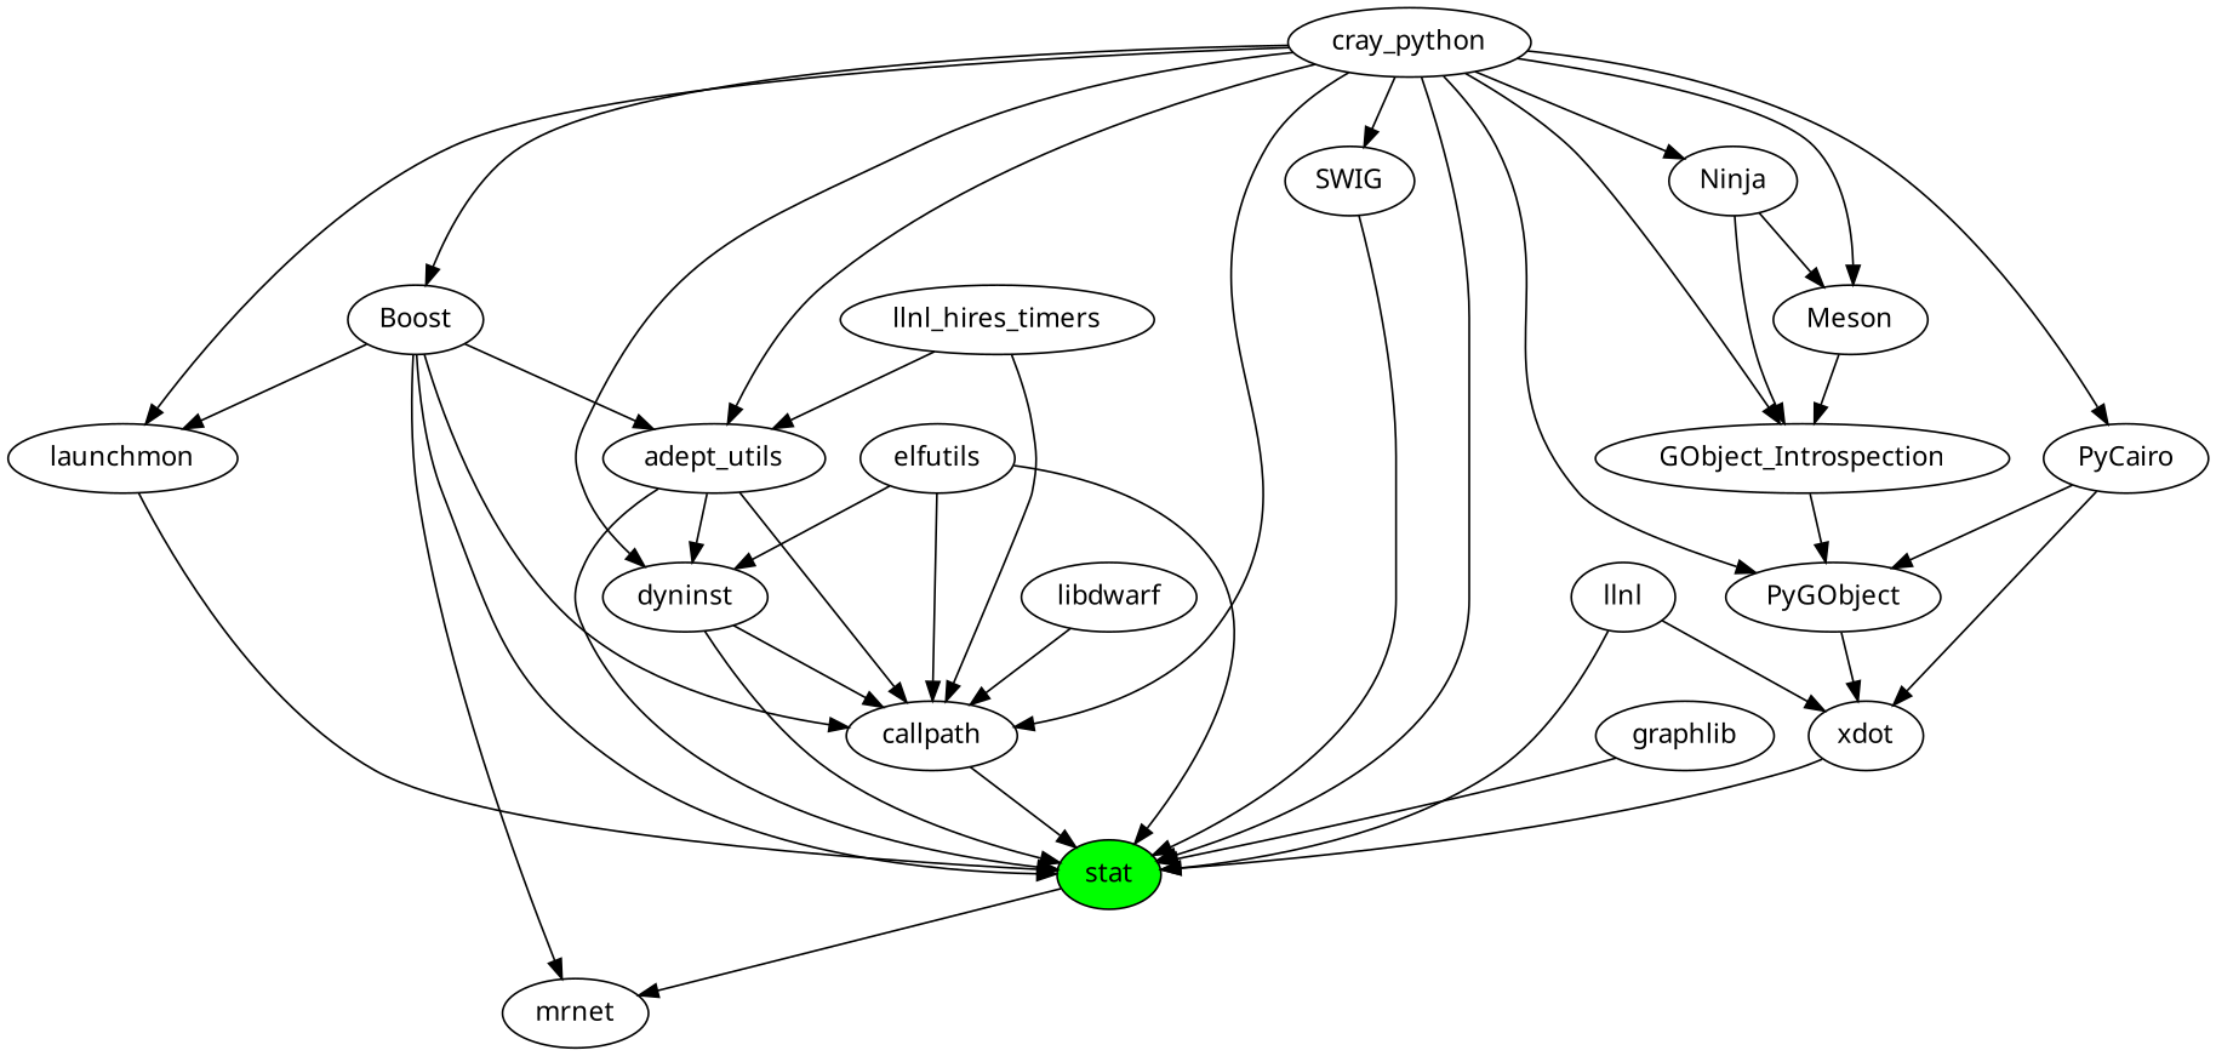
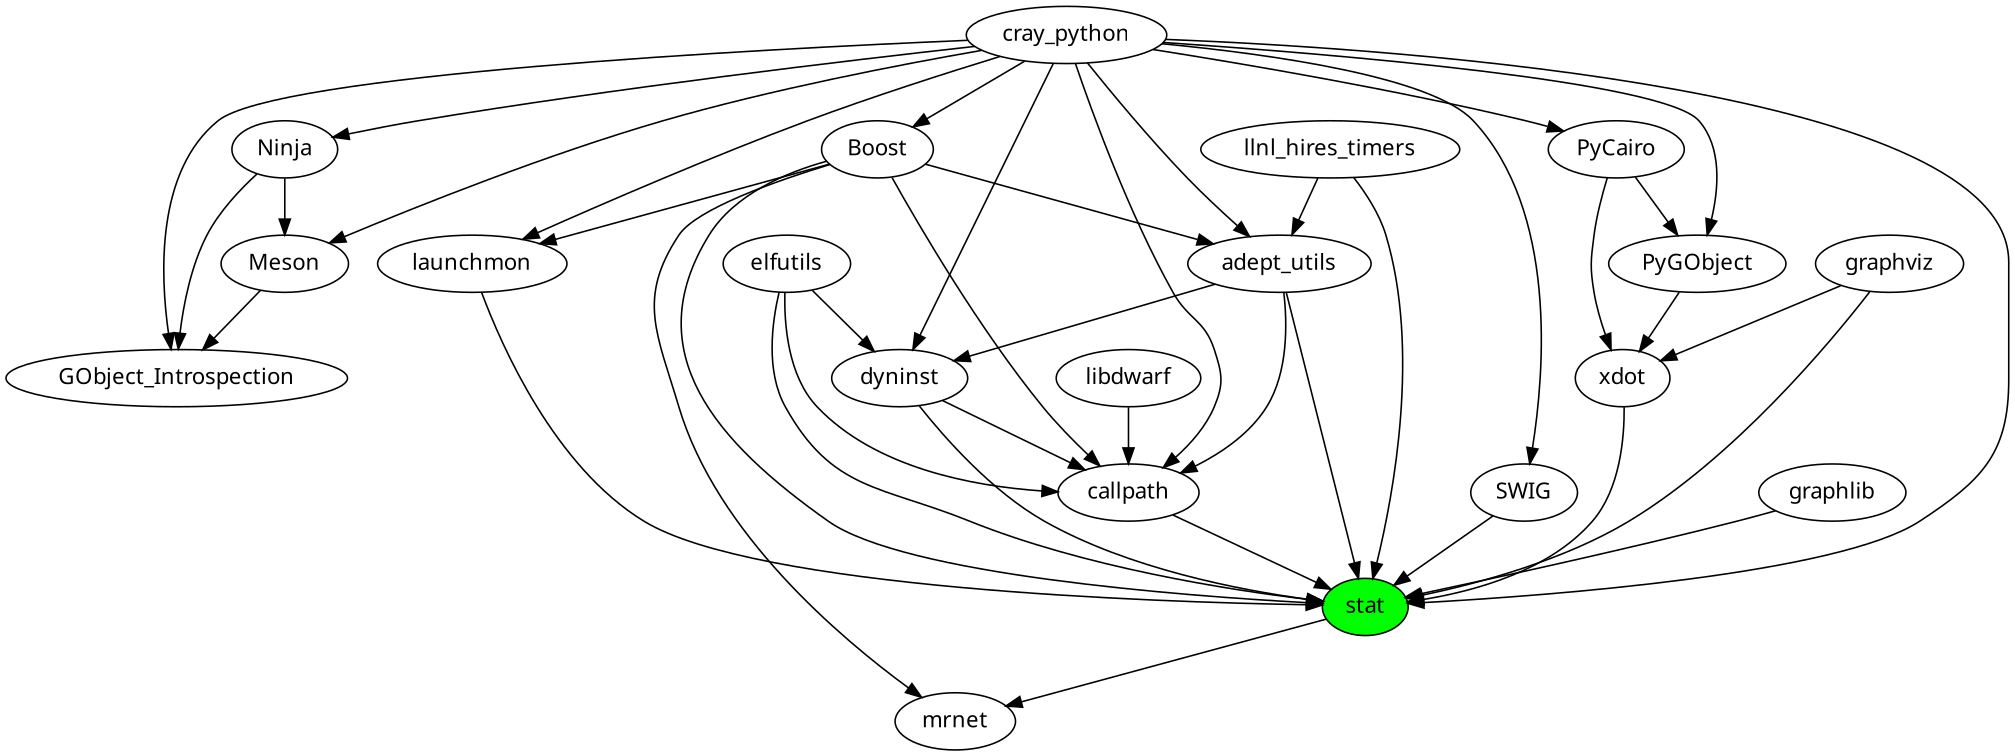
  digraph {
    fontname="Noto Sans"
    node [fontname="Noto Sans"]
    edge [fontname="Noto Sans"]
    cray_python
    Ninja
    Meson
    GObject_Introspection
    PyCairo
    PyGObject
    Boost
    launchmon
    dyninst
    adept_utils
    callpath
    SWIG
    stat [fillcolor=green style=filled]
    xdot
    mrnet
    elfutils
    llnl_hires_timers
    libdwarf
-   graphviz [label=llnl]
+   graphviz
    graphlib
    cray_python -> Ninja
    cray_python -> Meson
    cray_python -> GObject_Introspection
    cray_python -> PyCairo
    cray_python -> PyGObject
    cray_python -> Boost
    cray_python -> launchmon
    cray_python -> dyninst
    cray_python -> adept_utils
    cray_python -> callpath
    cray_python -> SWIG
    cray_python -> stat
    Ninja -> Meson
    Ninja -> GObject_Introspection
    Meson -> GObject_Introspection
-   GObject_Introspection -> PyGObject
    PyCairo -> PyGObject
    PyCairo -> xdot
    PyGObject -> xdot
    Boost -> launchmon
    Boost -> adept_utils
    Boost -> callpath
    Boost -> stat
    Boost -> mrnet
    launchmon -> stat
    dyninst -> callpath
    dyninst -> stat
    adept_utils -> dyninst
    adept_utils -> callpath
    adept_utils -> stat
    callpath -> stat
    SWIG -> stat
    stat -> mrnet
    xdot -> stat
    elfutils -> dyninst
    elfutils -> callpath
    elfutils -> stat
    llnl_hires_timers -> adept_utils
-   llnl_hires_timers -> callpath
+   llnl_hires_timers -> stat
    libdwarf -> callpath
    graphviz -> stat
    graphviz -> xdot
    graphlib -> stat
  }
